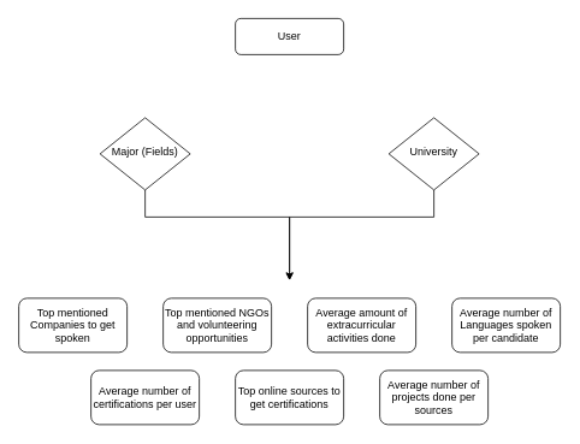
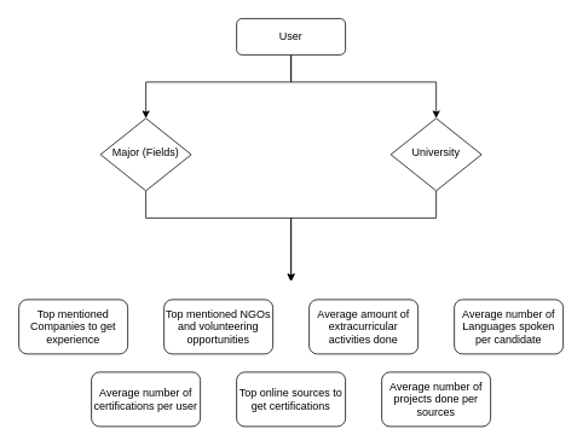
  <mxCell id="0" />
  <mxCell id="1" parent="0" />
+ <mxCell id="2" style="edgeStyle=orthogonalEdgeStyle;rounded=0;orthogonalLoop=1;jettySize=auto;html=1;" edge="1" parent="1" source="4" target="9"><mxGeometry relative="1" as="geometry"><Array as="points"><mxPoint x="320" y="90" /><mxPoint x="480" y="90" /></Array></mxGeometry></mxCell>
+ <mxCell id="3" style="edgeStyle=orthogonalEdgeStyle;rounded=0;orthogonalLoop=1;jettySize=auto;html=1;" edge="1" parent="1" source="4" target="6"><mxGeometry relative="1" as="geometry"><Array as="points"><mxPoint x="320" y="90" /><mxPoint x="160" y="90" /></Array></mxGeometry></mxCell>
  <mxCell id="4" value="User" style="rounded=1;whiteSpace=wrap;html=1;fontSize=12;glass=0;strokeWidth=1;shadow=0;" parent="1" vertex="1"><mxGeometry x="260" y="20" width="120" height="40" as="geometry" /></mxCell>
  <mxCell id="5" style="edgeStyle=orthogonalEdgeStyle;rounded=0;orthogonalLoop=1;jettySize=auto;html=1;" edge="1" parent="1" source="6"><mxGeometry relative="1" as="geometry"><mxPoint x="320" y="310" as="targetPoint" /><Array as="points"><mxPoint x="160" y="240" /></Array></mxGeometry></mxCell>
  <mxCell id="6" value="Major (Fields)" style="rhombus;whiteSpace=wrap;html=1;shadow=0;fontFamily=Helvetica;fontSize=12;align=center;strokeWidth=1;spacing=6;spacingTop=-4;" parent="1" vertex="1"><mxGeometry x="110" y="130" width="100" height="80" as="geometry" /></mxCell>
- <mxCell id="7" value="Top mentioned Companies to get spoken" style="rounded=1;whiteSpace=wrap;html=1;fontSize=12;glass=0;strokeWidth=1;shadow=0;" parent="1" vertex="1"><mxGeometry x="20" y="330" width="120" height="60" as="geometry" /></mxCell>
+ <mxCell id="7" value="Top mentioned Companies to get experience" style="rounded=1;whiteSpace=wrap;html=1;fontSize=12;glass=0;strokeWidth=1;shadow=0;" parent="1" vertex="1"><mxGeometry x="20" y="330" width="120" height="60" as="geometry" /></mxCell>
  <mxCell id="8" style="edgeStyle=orthogonalEdgeStyle;rounded=0;orthogonalLoop=1;jettySize=auto;html=1;" edge="1" parent="1" source="9"><mxGeometry relative="1" as="geometry"><mxPoint x="320" y="310" as="targetPoint" /><Array as="points"><mxPoint x="480" y="240" /><mxPoint x="320" y="240" /></Array></mxGeometry></mxCell>
  <mxCell id="9" value="University" style="rhombus;whiteSpace=wrap;html=1;shadow=0;fontFamily=Helvetica;fontSize=12;align=center;strokeWidth=1;spacing=6;spacingTop=-4;" parent="1" vertex="1"><mxGeometry x="430" y="130" width="100" height="80" as="geometry" /></mxCell>
  <mxCell id="10" value="Top mentioned NGOs and volunteering opportunities" style="rounded=1;whiteSpace=wrap;html=1;fontSize=12;glass=0;strokeWidth=1;shadow=0;" parent="1" vertex="1"><mxGeometry x="180" y="330" width="120" height="60" as="geometry" /></mxCell>
  <mxCell id="11" value="Average amount of extracurricular activities done" style="rounded=1;whiteSpace=wrap;html=1;fontSize=12;glass=0;strokeWidth=1;shadow=0;" parent="1" vertex="1"><mxGeometry x="340" y="330" width="120" height="60" as="geometry" /></mxCell>
  <mxCell id="12" value="Top online sources to get certifications" style="rounded=1;whiteSpace=wrap;html=1;fontSize=12;glass=0;strokeWidth=1;shadow=0;" vertex="1" parent="1"><mxGeometry x="260" y="410" width="120" height="60" as="geometry" /></mxCell>
  <mxCell id="13" value="Average number of certifications per user" style="rounded=1;whiteSpace=wrap;html=1;fontSize=12;glass=0;strokeWidth=1;shadow=0;" vertex="1" parent="1"><mxGeometry x="100" y="410" width="120" height="60" as="geometry" /></mxCell>
  <mxCell id="14" value="Average number of Languages spoken per candidate" style="rounded=1;whiteSpace=wrap;html=1;fontSize=12;glass=0;strokeWidth=1;shadow=0;" vertex="1" parent="1"><mxGeometry x="500" y="330" width="120" height="60" as="geometry" /></mxCell>
  <mxCell id="15" value="Average number of projects done per sources" style="rounded=1;whiteSpace=wrap;html=1;fontSize=12;glass=0;strokeWidth=1;shadow=0;" vertex="1" parent="1"><mxGeometry x="420" y="410" width="120" height="60" as="geometry" /></mxCell>
